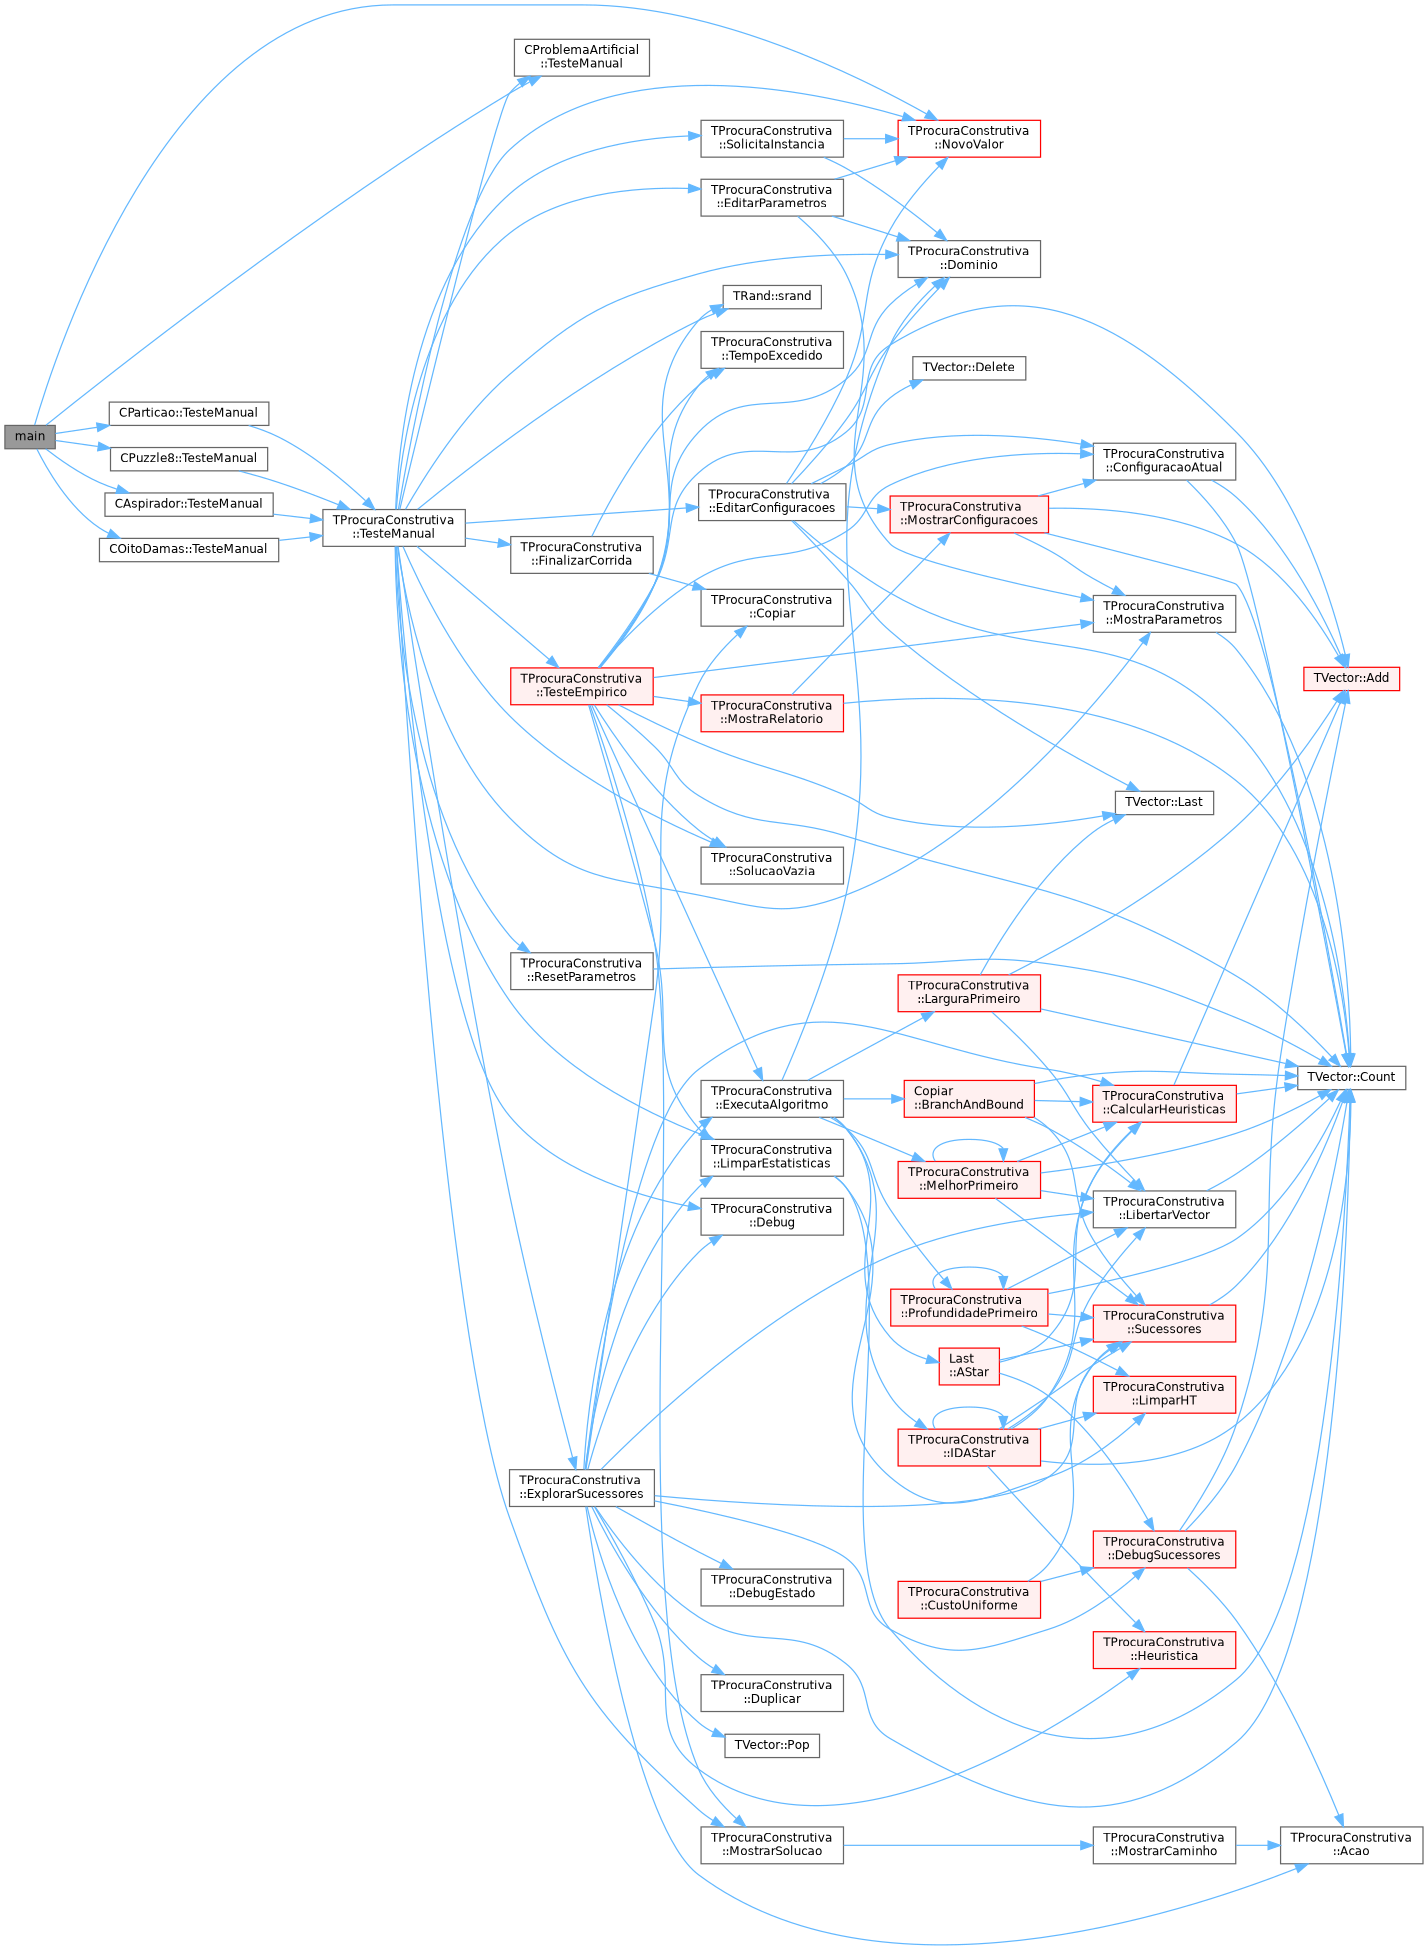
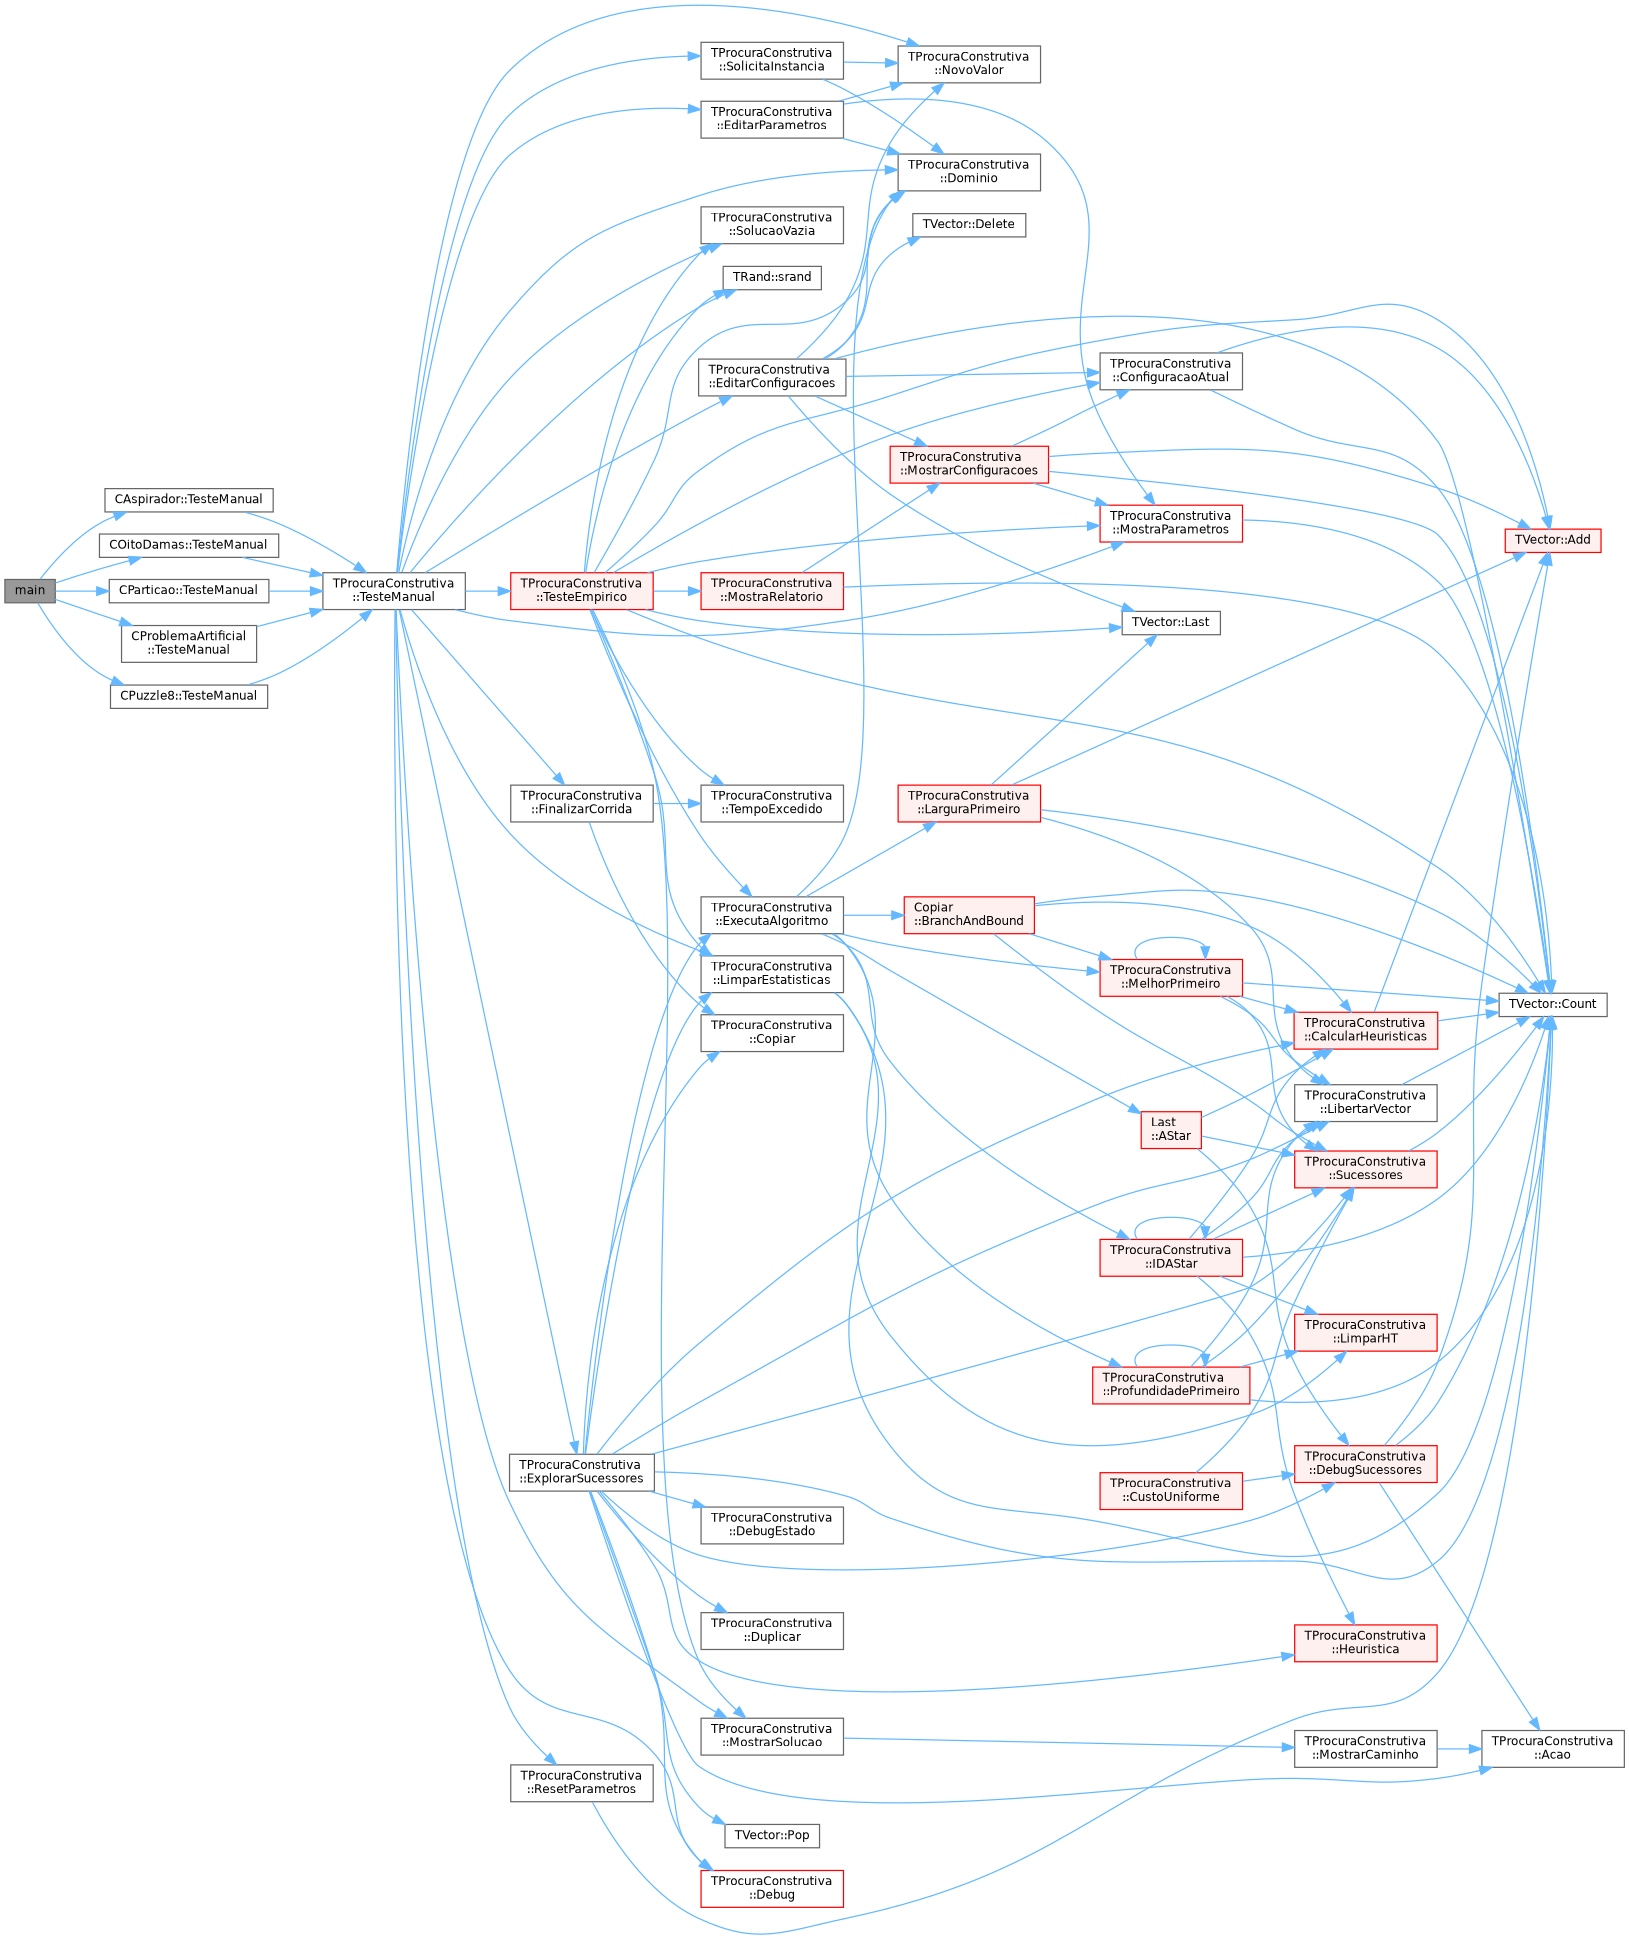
  digraph {
    rankdir=LR
    node [color=grey40 fillcolor=white fontname=Helvetica fontsize=10 shape=box style=filled]
    edge [color=steelblue1 fontname=Helvetica fontsize=10 labelfontname=Helvetica labelfontsize=10 style=solid]
    n1 [color=gray40 fillcolor=grey60 fontcolor=black height=0.2 label=main width=0.4]
-   n2 [color=red height=0.2 label="TProcuraConstrutiva\l::NovoValor" width=0.4]
+   n2 [height=0.2 label="TProcuraConstrutiva\l::NovoValor" width=0.4]
    n3 [height=0.2 label="CAspirador::TesteManual" width=0.4]
    n4 [height=0.2 label="COitoDamas::TesteManual" width=0.4]
    n5 [height=0.2 label="CParticao::TesteManual" width=0.4]
    n6 [height=0.2 label="CProblemaArtificial\l::TesteManual" width=0.4]
    n7 [height=0.2 label="CPuzzle8::TesteManual" width=0.4]
    n8 [height=0.2 label="TProcuraConstrutiva\l::TesteManual" width=0.4]
-   n9 [height=0.2 label="TProcuraConstrutiva\l::Debug" width=0.4]
+   n9 [color=red height=0.2 label="TProcuraConstrutiva\l::Debug" width=0.4]
    n10 [height=0.2 label="TProcuraConstrutiva\l::Dominio" width=0.4]
    n11 [height=0.2 label="TProcuraConstrutiva\l::EditarConfiguracoes" width=0.4]
-   n12 [height=0.2 label="TProcuraConstrutiva\l::MostraParametros" width=0.4]
+   n12 [color=red height=0.2 label="TProcuraConstrutiva\l::MostraParametros" width=0.4]
    n13 [height=0.2 label="TProcuraConstrutiva\l::EditarParametros" width=0.4]
    n14 [height=0.2 label="TProcuraConstrutiva\l::ExplorarSucessores" width=0.4]
    n15 [height=0.2 label="TProcuraConstrutiva\l::LimparEstatisticas" width=0.4]
    n16 [height=0.2 label="TProcuraConstrutiva\l::FinalizarCorrida" width=0.4]
    n17 [height=0.2 label="TProcuraConstrutiva\l::MostrarSolucao" width=0.4]
    n18 [height=0.2 label="TProcuraConstrutiva\l::ResetParametros" width=0.4]
    n19 [height=0.2 label="TProcuraConstrutiva\l::SolicitaInstancia" width=0.4]
    n20 [height=0.2 label="TProcuraConstrutiva\l::SolucaoVazia" width=0.4]
    n21 [height=0.2 label="TRand::srand" width=0.4]
    n22 [color=red fillcolor="#FFF0F0" height=0.2 label="TProcuraConstrutiva\l::TesteEmpirico" width=0.4]
    n23 [height=0.2 label="TProcuraConstrutiva\l::ConfiguracaoAtual" width=0.4]
    n24 [height=0.2 label="TVector::Count" width=0.4]
    n25 [height=0.2 label="TVector::Delete" width=0.4]
    n26 [height=0.2 label="TVector::Last" width=0.4]
    n27 [color=red fillcolor="#FFF0F0" height=0.2 label="TProcuraConstrutiva\l::MostrarConfiguracoes" width=0.4]
    n28 [height=0.2 label="TProcuraConstrutiva\l::ExecutaAlgoritmo" width=0.4]
    n29 [color=red fillcolor="#FFF0F0" height=0.2 label="Last\l::AStar" width=0.4]
    n30 [color=red fillcolor="#FFF0F0" height=0.2 label="Copiar\l::BranchAndBound" width=0.4]
    n31 [color=red fillcolor="#FFF0F0" height=0.2 label="TProcuraConstrutiva\l::IDAStar" width=0.4]
    n32 [color=red fillcolor="#FFF0F0" height=0.2 label="TProcuraConstrutiva\l::LarguraPrimeiro" width=0.4]
    n33 [color=red fillcolor="#FFF0F0" height=0.2 label="TProcuraConstrutiva\l::MelhorPrimeiro" width=0.4]
    n34 [color=red fillcolor="#FFF0F0" height=0.2 label="TProcuraConstrutiva\l::ProfundidadePrimeiro" width=0.4]
    n35 [color=red fillcolor="#FFF0F0" height=0.2 label="TProcuraConstrutiva\l::CalcularHeuristicas" width=0.4]
    n36 [color=red fillcolor="#FFF0F0" height=0.2 label="TProcuraConstrutiva\l::DebugSucessores" width=0.4]
    n37 [color=red fillcolor="#FFF0F0" height=0.2 label="TProcuraConstrutiva\l::Sucessores" width=0.4]
    n38 [height=0.2 label="TProcuraConstrutiva\l::Acao" width=0.4]
    n39 [height=0.2 label="TProcuraConstrutiva\l::LibertarVector" width=0.4]
    n40 [color=red fillcolor="#FFF0F0" height=0.2 label="TProcuraConstrutiva\l::Heuristica" width=0.4]
    n41 [height=0.2 label="TProcuraConstrutiva\l::Copiar" width=0.4]
    n42 [height=0.2 label="TProcuraConstrutiva\l::DebugEstado" width=0.4]
    n43 [height=0.2 label="TProcuraConstrutiva\l::Duplicar" width=0.4]
    n44 [height=0.2 label="TVector::Pop" width=0.4]
    n45 [color=red fillcolor="#FFF0F0" height=0.2 label="TProcuraConstrutiva\l::LimparHT" width=0.4]
    n46 [height=0.2 label="TProcuraConstrutiva\l::TempoExcedido" width=0.4]
    n47 [height=0.2 label="TProcuraConstrutiva\l::MostrarCaminho" width=0.4]
    n48 [color=red fillcolor="#FFF0F0" height=0.2 label="TVector::Add" width=0.4]
    n49 [color=red fillcolor="#FFF0F0" height=0.2 label="TProcuraConstrutiva\l::MostraRelatorio" width=0.4]
    n50 [color=red fillcolor="#FFF0F0" height=0.2 label="TProcuraConstrutiva\l::CustoUniforme" width=0.4]
-   n1 -> n2
    n1 -> n3
    n1 -> n4
    n1 -> n5
    n1 -> n6
    n1 -> n7
    n3 -> n8
    n4 -> n8
    n5 -> n8
-   n8 -> n6
+   n6 -> n8
    n7 -> n8
    n8 -> n2
    n8 -> n9
    n8 -> n10
    n8 -> n11
    n8 -> n12
    n8 -> n13
    n8 -> n14
    n8 -> n15
    n8 -> n16
    n8 -> n17
    n8 -> n18
    n8 -> n19
    n8 -> n20
    n8 -> n21
    n8 -> n22
    n11 -> n2
    n11 -> n10
    n11 -> n23
    n11 -> n24
    n11 -> n25
    n11 -> n26
    n11 -> n27
    n12 -> n24
    n13 -> n2
    n13 -> n10
    n13 -> n12
    n14 -> n9
    n14 -> n15
    n14 -> n24
    n14 -> n28
    n14 -> n35
    n14 -> n36
    n14 -> n37
    n14 -> n38
    n14 -> n39
    n14 -> n40
    n14 -> n41
    n14 -> n42
    n14 -> n43
    n14 -> n44
    n15 -> n24
    n15 -> n45
    n16 -> n41
    n16 -> n46
    n17 -> n47
    n18 -> n24
    n19 -> n2
    n19 -> n10
    n22 -> n10
    n22 -> n12
    n22 -> n15
    n22 -> n17
    n22 -> n20
    n22 -> n21
    n22 -> n23
    n22 -> n24
    n22 -> n26
    n22 -> n28
    n22 -> n46
    n22 -> n48
    n22 -> n49
    n23 -> n24
    n23 -> n48
    n27 -> n12
    n27 -> n23
    n27 -> n24
    n27 -> n48
    n28 -> n10
    n28 -> n29
    n28 -> n30
    n28 -> n31
    n28 -> n32
    n28 -> n33
    n28 -> n34
    n29 -> n35
    n29 -> n36
    n29 -> n37
    n30 -> n24
    n30 -> n35
    n30 -> n37
-   n30 -> n39
+   n30 -> n33
    n31 -> n24
    n31 -> n31
    n31 -> n35
    n31 -> n37
    n31 -> n39
    n31 -> n40
    n31 -> n45
    n32 -> n24
    n32 -> n26
    n32 -> n39
    n32 -> n48
    n33 -> n24
    n33 -> n33
    n33 -> n35
    n33 -> n37
    n33 -> n39
    n34 -> n24
    n34 -> n34
    n34 -> n37
    n34 -> n39
    n34 -> n45
    n35 -> n24
    n35 -> n48
    n36 -> n24
    n36 -> n38
    n36 -> n48
    n37 -> n24
    n39 -> n24
    n47 -> n38
    n49 -> n24
    n49 -> n27
    n50 -> n36
    n50 -> n37
  }
